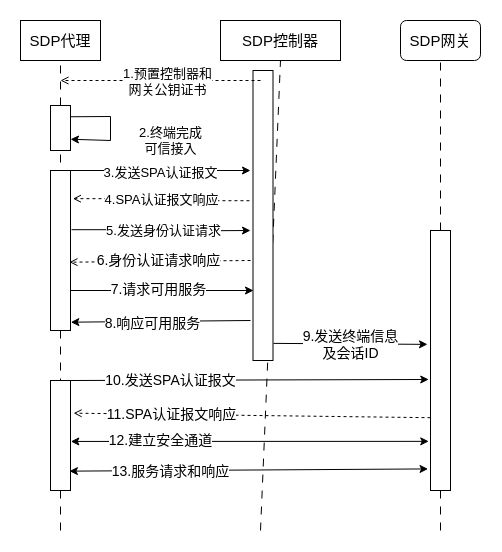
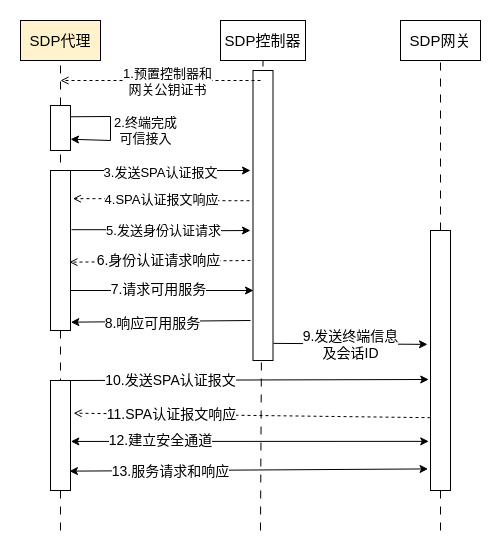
  <mxCell id="0" />
  <mxCell id="1" parent="0" />
  <mxCell id="2" value="" style="endArrow=none;html=1;rounded=0;entryX=0.5;entryY=1;entryDx=0;entryDy=0;dashed=1;dashPattern=8 8;" parent="1" target="4" edge="1"><mxGeometry width="50" height="50" relative="1" as="geometry"><mxPoint x="260" y="530" as="sourcePoint" /><mxPoint x="230" y="310" as="targetPoint" /></mxGeometry></mxCell>
- <mxCell id="3" value="&lt;font style=&quot;font-size: 15px;&quot;&gt;SDP代理&lt;/font&gt;" style="rounded=0;whiteSpace=wrap;html=1;" parent="1" vertex="1"><mxGeometry x="20" y="20" width="80" height="40" as="geometry" /></mxCell>
- <mxCell id="4" value="&lt;font style=&quot;font-size: 15px;&quot;&gt;SDP控制器&lt;/font&gt;" style="rounded=0;whiteSpace=wrap;html=1;" parent="1" vertex="1"><mxGeometry x="220" y="20" width="120" height="40" as="geometry" /></mxCell>
- <mxCell id="5" value="&lt;font style=&quot;font-size: 15px;&quot;&gt;SDP网关&lt;/font&gt;" style="whiteSpace=wrap;html=1;rounded=1;" parent="1" vertex="1"><mxGeometry x="400" y="20" width="80" height="40" as="geometry" /></mxCell>
+ <mxCell id="3" value="&lt;font style=&quot;font-size: 15px;&quot;&gt;SDP代理&lt;/font&gt;" style="rounded=0;whiteSpace=wrap;html=1;fillColor=#fff2cc;" parent="1" vertex="1"><mxGeometry x="20" y="20" width="80" height="40" as="geometry" /></mxCell>
+ <mxCell id="4" value="&lt;font style=&quot;font-size: 15px;&quot;&gt;SDP控制器&lt;/font&gt;" style="rounded=0;whiteSpace=wrap;html=1;" parent="1" vertex="1"><mxGeometry x="220" y="20" width="85" height="40" as="geometry" /></mxCell>
+ <mxCell id="5" value="&lt;font style=&quot;font-size: 15px;&quot;&gt;SDP网关&lt;/font&gt;" style="rounded=0;whiteSpace=wrap;html=1;" parent="1" vertex="1"><mxGeometry x="400" y="20" width="80" height="40" as="geometry" /></mxCell>
  <mxCell id="6" value="" style="endArrow=none;html=1;rounded=0;dashed=1;dashPattern=8 8;entryX=0.5;entryY=1;entryDx=0;entryDy=0;" parent="1" source="8" target="3" edge="1"><mxGeometry width="50" height="50" relative="1" as="geometry"><mxPoint x="60" y="490" as="sourcePoint" /><mxPoint x="100" y="240" as="targetPoint" /></mxGeometry></mxCell>
  <mxCell id="7" value="" style="endArrow=none;html=1;rounded=0;dashed=1;dashPattern=8 8;entryX=0.5;entryY=1;entryDx=0;entryDy=0;" parent="1" target="8" edge="1"><mxGeometry width="50" height="50" relative="1" as="geometry"><mxPoint x="60" y="530" as="sourcePoint" /><mxPoint x="60" y="80" as="targetPoint" /></mxGeometry></mxCell>
  <mxCell id="8" value="" style="rounded=0;whiteSpace=wrap;html=1;" parent="1" vertex="1"><mxGeometry x="50" y="105" width="20" height="45" as="geometry" /></mxCell>
  <mxCell id="9" value="" style="endArrow=classic;html=1;rounded=0;exitX=1;exitY=0.25;exitDx=0;exitDy=0;entryX=1;entryY=0.75;entryDx=0;entryDy=0;" parent="1" source="8" target="8" edge="1"><mxGeometry width="50" height="50" relative="1" as="geometry"><mxPoint x="-50" y="320" as="sourcePoint" /><mxPoint x="80" y="170" as="targetPoint" /><Array as="points"><mxPoint x="110" y="116" /><mxPoint x="110" y="140" /></Array></mxGeometry></mxCell>
- <mxCell id="10" value="&lt;font style=&quot;font-size: 13px;&quot;&gt;2.终端完成&lt;/font&gt;&lt;div&gt;&lt;font style=&quot;font-size: 13px;&quot;&gt;可信接入&lt;/font&gt;&lt;/div&gt;" style="text;html=1;align=center;verticalAlign=middle;resizable=0;points=[];autosize=1;strokeColor=none;fillColor=none;" parent="1" vertex="1"><mxGeometry x="125" y="120" width="90" height="40" as="geometry" /></mxCell>
+ <mxCell id="10" value="&lt;font style=&quot;font-size: 13px;&quot;&gt;2.终端完成&lt;/font&gt;&lt;div&gt;&lt;font style=&quot;font-size: 13px;&quot;&gt;可信接入&lt;/font&gt;&lt;/div&gt;" style="text;html=1;align=center;verticalAlign=middle;resizable=0;points=[];autosize=1;strokeColor=none;fillColor=none;" parent="1" vertex="1"><mxGeometry x="100" y="110" width="90" height="40" as="geometry" /></mxCell>
  <mxCell id="11" style="edgeStyle=orthogonalEdgeStyle;rounded=0;orthogonalLoop=1;jettySize=auto;html=1;entryX=1.119;entryY=0.176;entryDx=0;entryDy=0;entryPerimeter=0;dashed=1;endArrow=open;endFill=0;exitX=-0.178;exitY=0.449;exitDx=0;exitDy=0;exitPerimeter=0;" parent="1" source="13" target="20" edge="1"><mxGeometry relative="1" as="geometry"><mxPoint x="250" y="220" as="sourcePoint" /><mxPoint x="70" y="207" as="targetPoint" /></mxGeometry></mxCell>
  <mxCell id="12" value="&lt;font style=&quot;font-size: 13px;&quot;&gt;4.SPA认证报文响应&lt;/font&gt;" style="edgeLabel;html=1;align=center;verticalAlign=middle;resizable=0;points=[];" parent="11" vertex="1" connectable="0"><mxGeometry x="0.192" y="1" relative="1" as="geometry"><mxPoint x="16" y="-1" as="offset" /></mxGeometry></mxCell>
  <mxCell id="13" value="" style="rounded=0;whiteSpace=wrap;html=1;" parent="1" vertex="1"><mxGeometry x="252.5" y="70" width="20" height="290" as="geometry" /></mxCell>
  <mxCell id="14" value="" style="endArrow=open;html=1;rounded=0;dashed=1;endFill=0;" parent="1" edge="1"><mxGeometry width="50" height="50" relative="1" as="geometry"><mxPoint x="260" y="80" as="sourcePoint" /><mxPoint x="60" y="80" as="targetPoint" /></mxGeometry></mxCell>
  <mxCell id="15" value="&lt;font style=&quot;font-size: 13px;&quot;&gt;1.预置控制器和&lt;/font&gt;&lt;div&gt;&lt;font style=&quot;font-size: 13px;&quot;&gt;网关公钥证书&lt;/font&gt;&lt;/div&gt;" style="edgeLabel;html=1;align=center;verticalAlign=middle;resizable=0;points=[];" parent="14" vertex="1" connectable="0"><mxGeometry x="-0.062" relative="1" as="geometry"><mxPoint as="offset" /></mxGeometry></mxCell>
  <mxCell id="16" style="edgeStyle=orthogonalEdgeStyle;rounded=0;orthogonalLoop=1;jettySize=auto;html=1;exitX=1;exitY=0;exitDx=0;exitDy=0;" parent="1" source="20" edge="1"><mxGeometry relative="1" as="geometry"><mxPoint x="250" y="170" as="targetPoint" /><Array as="points"><mxPoint x="190" y="170" /><mxPoint x="190" y="170" /></Array></mxGeometry></mxCell>
  <mxCell id="17" value="&lt;font style=&quot;font-size: 13px;&quot;&gt;3.发送SPA认证报文&lt;/font&gt;" style="edgeLabel;html=1;align=center;verticalAlign=middle;resizable=0;points=[];" parent="16" vertex="1" connectable="0"><mxGeometry x="-0.108" y="-1" relative="1" as="geometry"><mxPoint x="9" as="offset" /></mxGeometry></mxCell>
  <mxCell id="18" style="edgeStyle=orthogonalEdgeStyle;rounded=0;orthogonalLoop=1;jettySize=auto;html=1;exitX=1.05;exitY=0.37;exitDx=0;exitDy=0;exitPerimeter=0;" parent="1" source="20" edge="1"><mxGeometry relative="1" as="geometry"><mxPoint x="250" y="230" as="targetPoint" /><mxPoint x="80" y="250" as="sourcePoint" /></mxGeometry></mxCell>
  <mxCell id="19" value="&lt;font style=&quot;font-size: 13px;&quot;&gt;5.发送身份认证请求&lt;/font&gt;" style="edgeLabel;html=1;align=center;verticalAlign=middle;resizable=0;points=[];" parent="18" vertex="1" connectable="0"><mxGeometry x="-0.293" relative="1" as="geometry"><mxPoint x="27" as="offset" /></mxGeometry></mxCell>
  <mxCell id="20" value="" style="rounded=0;whiteSpace=wrap;html=1;" parent="1" vertex="1"><mxGeometry x="50" y="170" width="20" height="160" as="geometry" /></mxCell>
  <mxCell id="21" value="" style="endArrow=open;html=1;rounded=0;dashed=1;endFill=0;entryX=0.947;entryY=0.573;entryDx=0;entryDy=0;entryPerimeter=0;" parent="1" target="20" edge="1"><mxGeometry width="50" height="50" relative="1" as="geometry"><mxPoint x="250" y="260" as="sourcePoint" /><mxPoint x="70" y="332" as="targetPoint" /></mxGeometry></mxCell>
  <mxCell id="22" value="&lt;font style=&quot;font-size: 14px;&quot;&gt;6.身份认证请求响应&lt;/font&gt;" style="edgeLabel;html=1;align=center;verticalAlign=middle;resizable=0;points=[];" parent="21" vertex="1" connectable="0"><mxGeometry x="0.251" y="-1" relative="1" as="geometry"><mxPoint x="21" y="-1" as="offset" /></mxGeometry></mxCell>
  <mxCell id="23" value="" style="endArrow=none;html=1;rounded=0;entryX=0.5;entryY=1;entryDx=0;entryDy=0;dashed=1;dashPattern=8 8;" parent="1" source="25" target="5" edge="1"><mxGeometry width="50" height="50" relative="1" as="geometry"><mxPoint x="440" y="552.759" as="sourcePoint" /><mxPoint x="490" y="200" as="targetPoint" /></mxGeometry></mxCell>
  <mxCell id="24" value="" style="endArrow=none;html=1;rounded=0;entryX=0.5;entryY=1;entryDx=0;entryDy=0;dashed=1;dashPattern=8 8;" parent="1" target="25" edge="1"><mxGeometry width="50" height="50" relative="1" as="geometry"><mxPoint x="440" y="530" as="sourcePoint" /><mxPoint x="440" y="60" as="targetPoint" /></mxGeometry></mxCell>
  <mxCell id="25" value="" style="rounded=0;whiteSpace=wrap;html=1;" parent="1" vertex="1"><mxGeometry x="430" y="230" width="20" height="260" as="geometry" /></mxCell>
  <mxCell id="26" style="edgeStyle=orthogonalEdgeStyle;rounded=0;orthogonalLoop=1;jettySize=auto;html=1;exitX=1;exitY=0;exitDx=0;exitDy=0;entryX=-0.088;entryY=0.573;entryDx=0;entryDy=0;entryPerimeter=0;" parent="1" source="28" target="25" edge="1"><mxGeometry relative="1" as="geometry"><mxPoint x="400" y="380" as="targetPoint" /><Array as="points"><mxPoint x="428" y="380" /></Array></mxGeometry></mxCell>
  <mxCell id="27" value="&lt;font style=&quot;font-size: 14px;&quot;&gt;10.发送SPA认证报文&lt;/font&gt;" style="edgeLabel;html=1;align=center;verticalAlign=middle;resizable=0;points=[];" parent="26" vertex="1" connectable="0"><mxGeometry x="-0.16" y="-2" relative="1" as="geometry"><mxPoint x="-51" y="-2" as="offset" /></mxGeometry></mxCell>
  <mxCell id="28" value="" style="rounded=0;whiteSpace=wrap;html=1;" parent="1" vertex="1"><mxGeometry x="50" y="380" width="20" height="110" as="geometry" /></mxCell>
  <mxCell id="29" value="" style="endArrow=open;html=1;rounded=0;exitX=0;exitY=0.72;exitDx=0;exitDy=0;exitPerimeter=0;entryX=1.153;entryY=0.297;entryDx=0;entryDy=0;dashed=1;endFill=0;entryPerimeter=0;" parent="1" source="25" target="28" edge="1"><mxGeometry width="50" height="50" relative="1" as="geometry"><mxPoint x="130" y="550" as="sourcePoint" /><mxPoint x="180" y="500" as="targetPoint" /></mxGeometry></mxCell>
  <mxCell id="30" value="&lt;font style=&quot;font-size: 14px;&quot;&gt;11.SPA认证报文响应&lt;/font&gt;" style="edgeLabel;html=1;align=center;verticalAlign=middle;resizable=0;points=[];" parent="29" vertex="1" connectable="0"><mxGeometry x="0.776" relative="1" as="geometry"><mxPoint x="57" as="offset" /></mxGeometry></mxCell>
  <mxCell id="31" value="" style="endArrow=classic;startArrow=classic;html=1;rounded=0;entryX=-0.088;entryY=0.811;entryDx=0;entryDy=0;entryPerimeter=0;exitX=1.016;exitY=0.554;exitDx=0;exitDy=0;exitPerimeter=0;" parent="1" source="28" target="25" edge="1"><mxGeometry width="50" height="50" relative="1" as="geometry"><mxPoint x="150" y="580" as="sourcePoint" /><mxPoint x="200" y="530" as="targetPoint" /></mxGeometry></mxCell>
  <mxCell id="32" value="&lt;font style=&quot;font-size: 14px;&quot;&gt;12.建立安全通道&lt;/font&gt;" style="edgeLabel;html=1;align=center;verticalAlign=middle;resizable=0;points=[];" parent="31" vertex="1" connectable="0"><mxGeometry x="-0.657" y="1" relative="1" as="geometry"><mxPoint x="28" as="offset" /></mxGeometry></mxCell>
  <mxCell id="33" value="" style="endArrow=classic;html=1;rounded=0;exitX=1;exitY=0.75;exitDx=0;exitDy=0;" parent="1" source="20" edge="1"><mxGeometry width="50" height="50" relative="1" as="geometry"><mxPoint x="-50" y="380" as="sourcePoint" /><mxPoint x="253" y="290" as="targetPoint" /></mxGeometry></mxCell>
  <mxCell id="34" value="&lt;font style=&quot;font-size: 14px;&quot;&gt;7.请求可用服务&lt;/font&gt;" style="edgeLabel;html=1;align=center;verticalAlign=middle;resizable=0;points=[];" parent="33" vertex="1" connectable="0"><mxGeometry x="-0.047" y="2" relative="1" as="geometry"><mxPoint as="offset" /></mxGeometry></mxCell>
  <mxCell id="35" value="" style="endArrow=classic;html=1;rounded=0;entryX=1.016;entryY=0.948;entryDx=0;entryDy=0;entryPerimeter=0;" parent="1" target="20" edge="1"><mxGeometry width="50" height="50" relative="1" as="geometry"><mxPoint x="250" y="320" as="sourcePoint" /><mxPoint x="-10" y="340" as="targetPoint" /></mxGeometry></mxCell>
  <mxCell id="36" value="&lt;font style=&quot;font-size: 14px;&quot;&gt;8.响应可用服务&lt;/font&gt;" style="edgeLabel;html=1;align=center;verticalAlign=middle;resizable=0;points=[];" parent="35" vertex="1" connectable="0"><mxGeometry x="0.463" y="1" relative="1" as="geometry"><mxPoint x="32" as="offset" /></mxGeometry></mxCell>
  <mxCell id="37" value="" style="endArrow=classic;startArrow=classic;html=1;rounded=0;entryX=-0.122;entryY=0.917;entryDx=0;entryDy=0;entryPerimeter=0;exitX=0.947;exitY=0.824;exitDx=0;exitDy=0;exitPerimeter=0;" parent="1" source="28" target="25" edge="1"><mxGeometry width="50" height="50" relative="1" as="geometry"><mxPoint x="320" y="540" as="sourcePoint" /><mxPoint x="370" y="490" as="targetPoint" /></mxGeometry></mxCell>
  <mxCell id="38" value="&lt;font style=&quot;font-size: 14px;&quot;&gt;13.服务请求和响应&lt;/font&gt;" style="edgeLabel;html=1;align=center;verticalAlign=middle;resizable=0;points=[];" parent="37" vertex="1" connectable="0"><mxGeometry x="-0.608" relative="1" as="geometry"><mxPoint x="31" as="offset" /></mxGeometry></mxCell>
  <mxCell id="39" value="" style="endArrow=classic;html=1;rounded=0;exitX=1.025;exitY=0.941;exitDx=0;exitDy=0;exitPerimeter=0;entryX=-0.15;entryY=0.438;entryDx=0;entryDy=0;entryPerimeter=0;" parent="1" source="13" target="25" edge="1"><mxGeometry width="50" height="50" relative="1" as="geometry"><mxPoint x="-120" y="320" as="sourcePoint" /><mxPoint x="-70" y="270" as="targetPoint" /></mxGeometry></mxCell>
  <mxCell id="40" value="&lt;font style=&quot;font-size: 14px;&quot;&gt;9.发送终端信息&lt;br&gt;及会话ID&lt;/font&gt;" style="edgeLabel;html=1;align=center;verticalAlign=middle;resizable=0;points=[];" parent="39" vertex="1" connectable="0"><mxGeometry x="-0.338" relative="1" as="geometry"><mxPoint x="26" as="offset" /></mxGeometry></mxCell>
